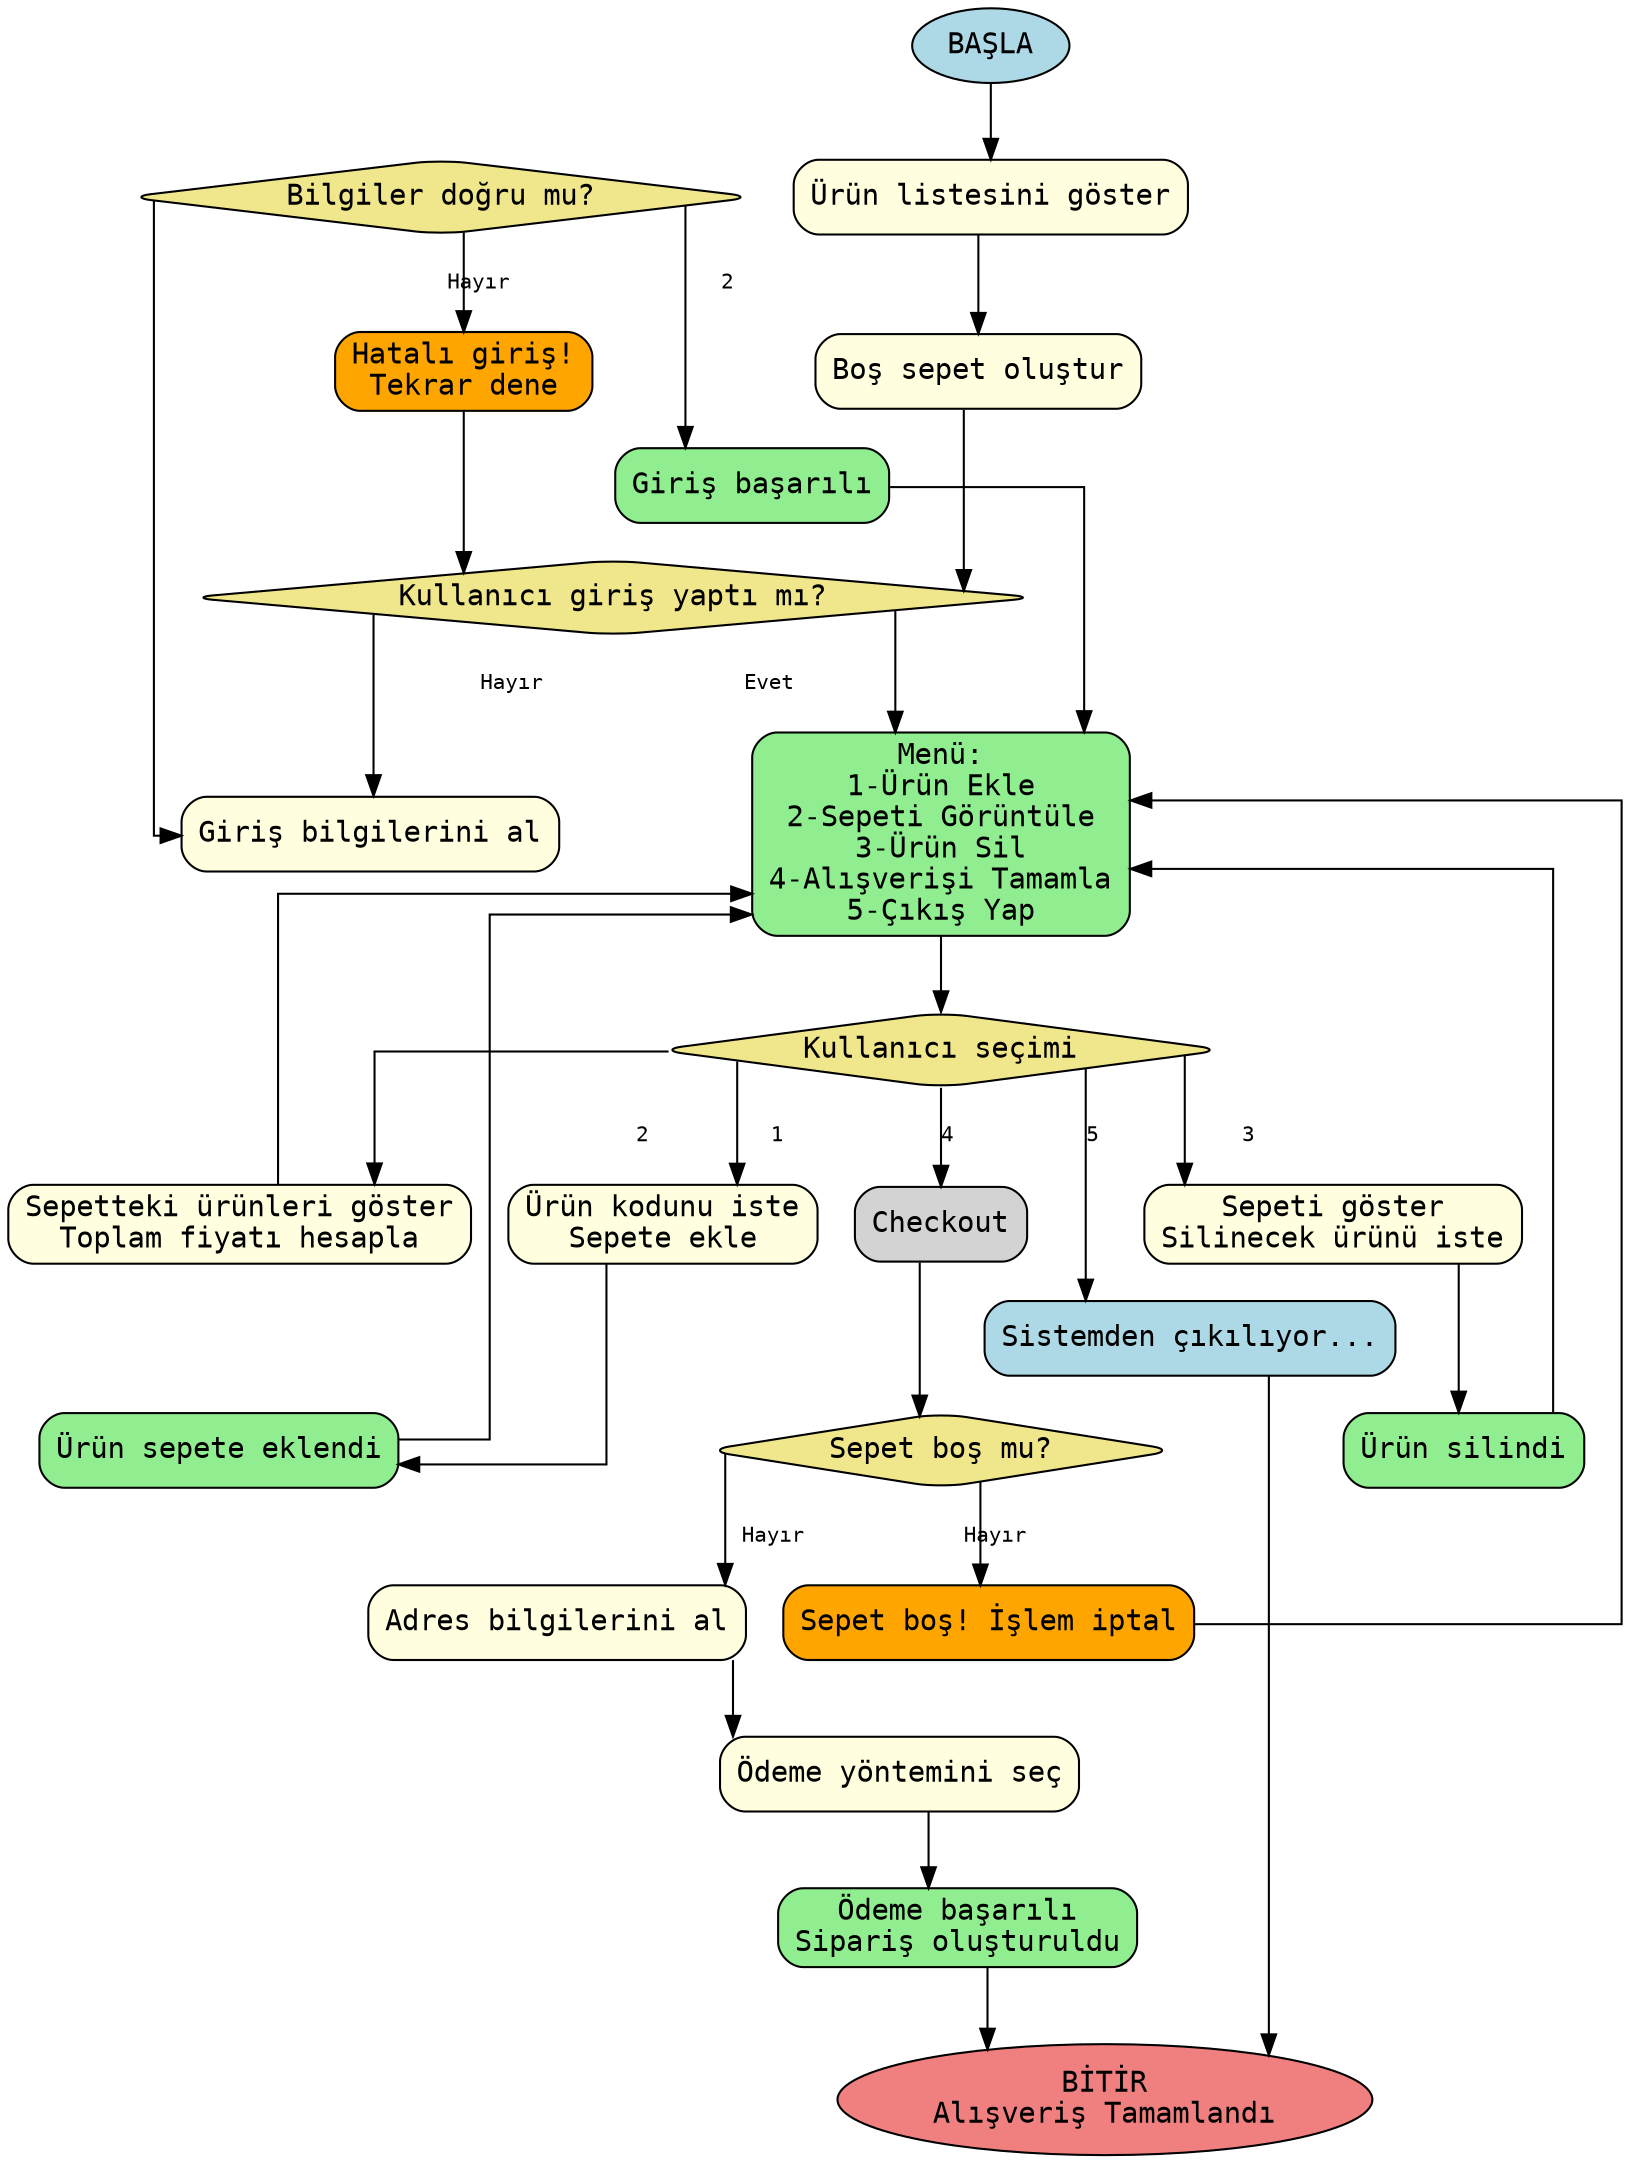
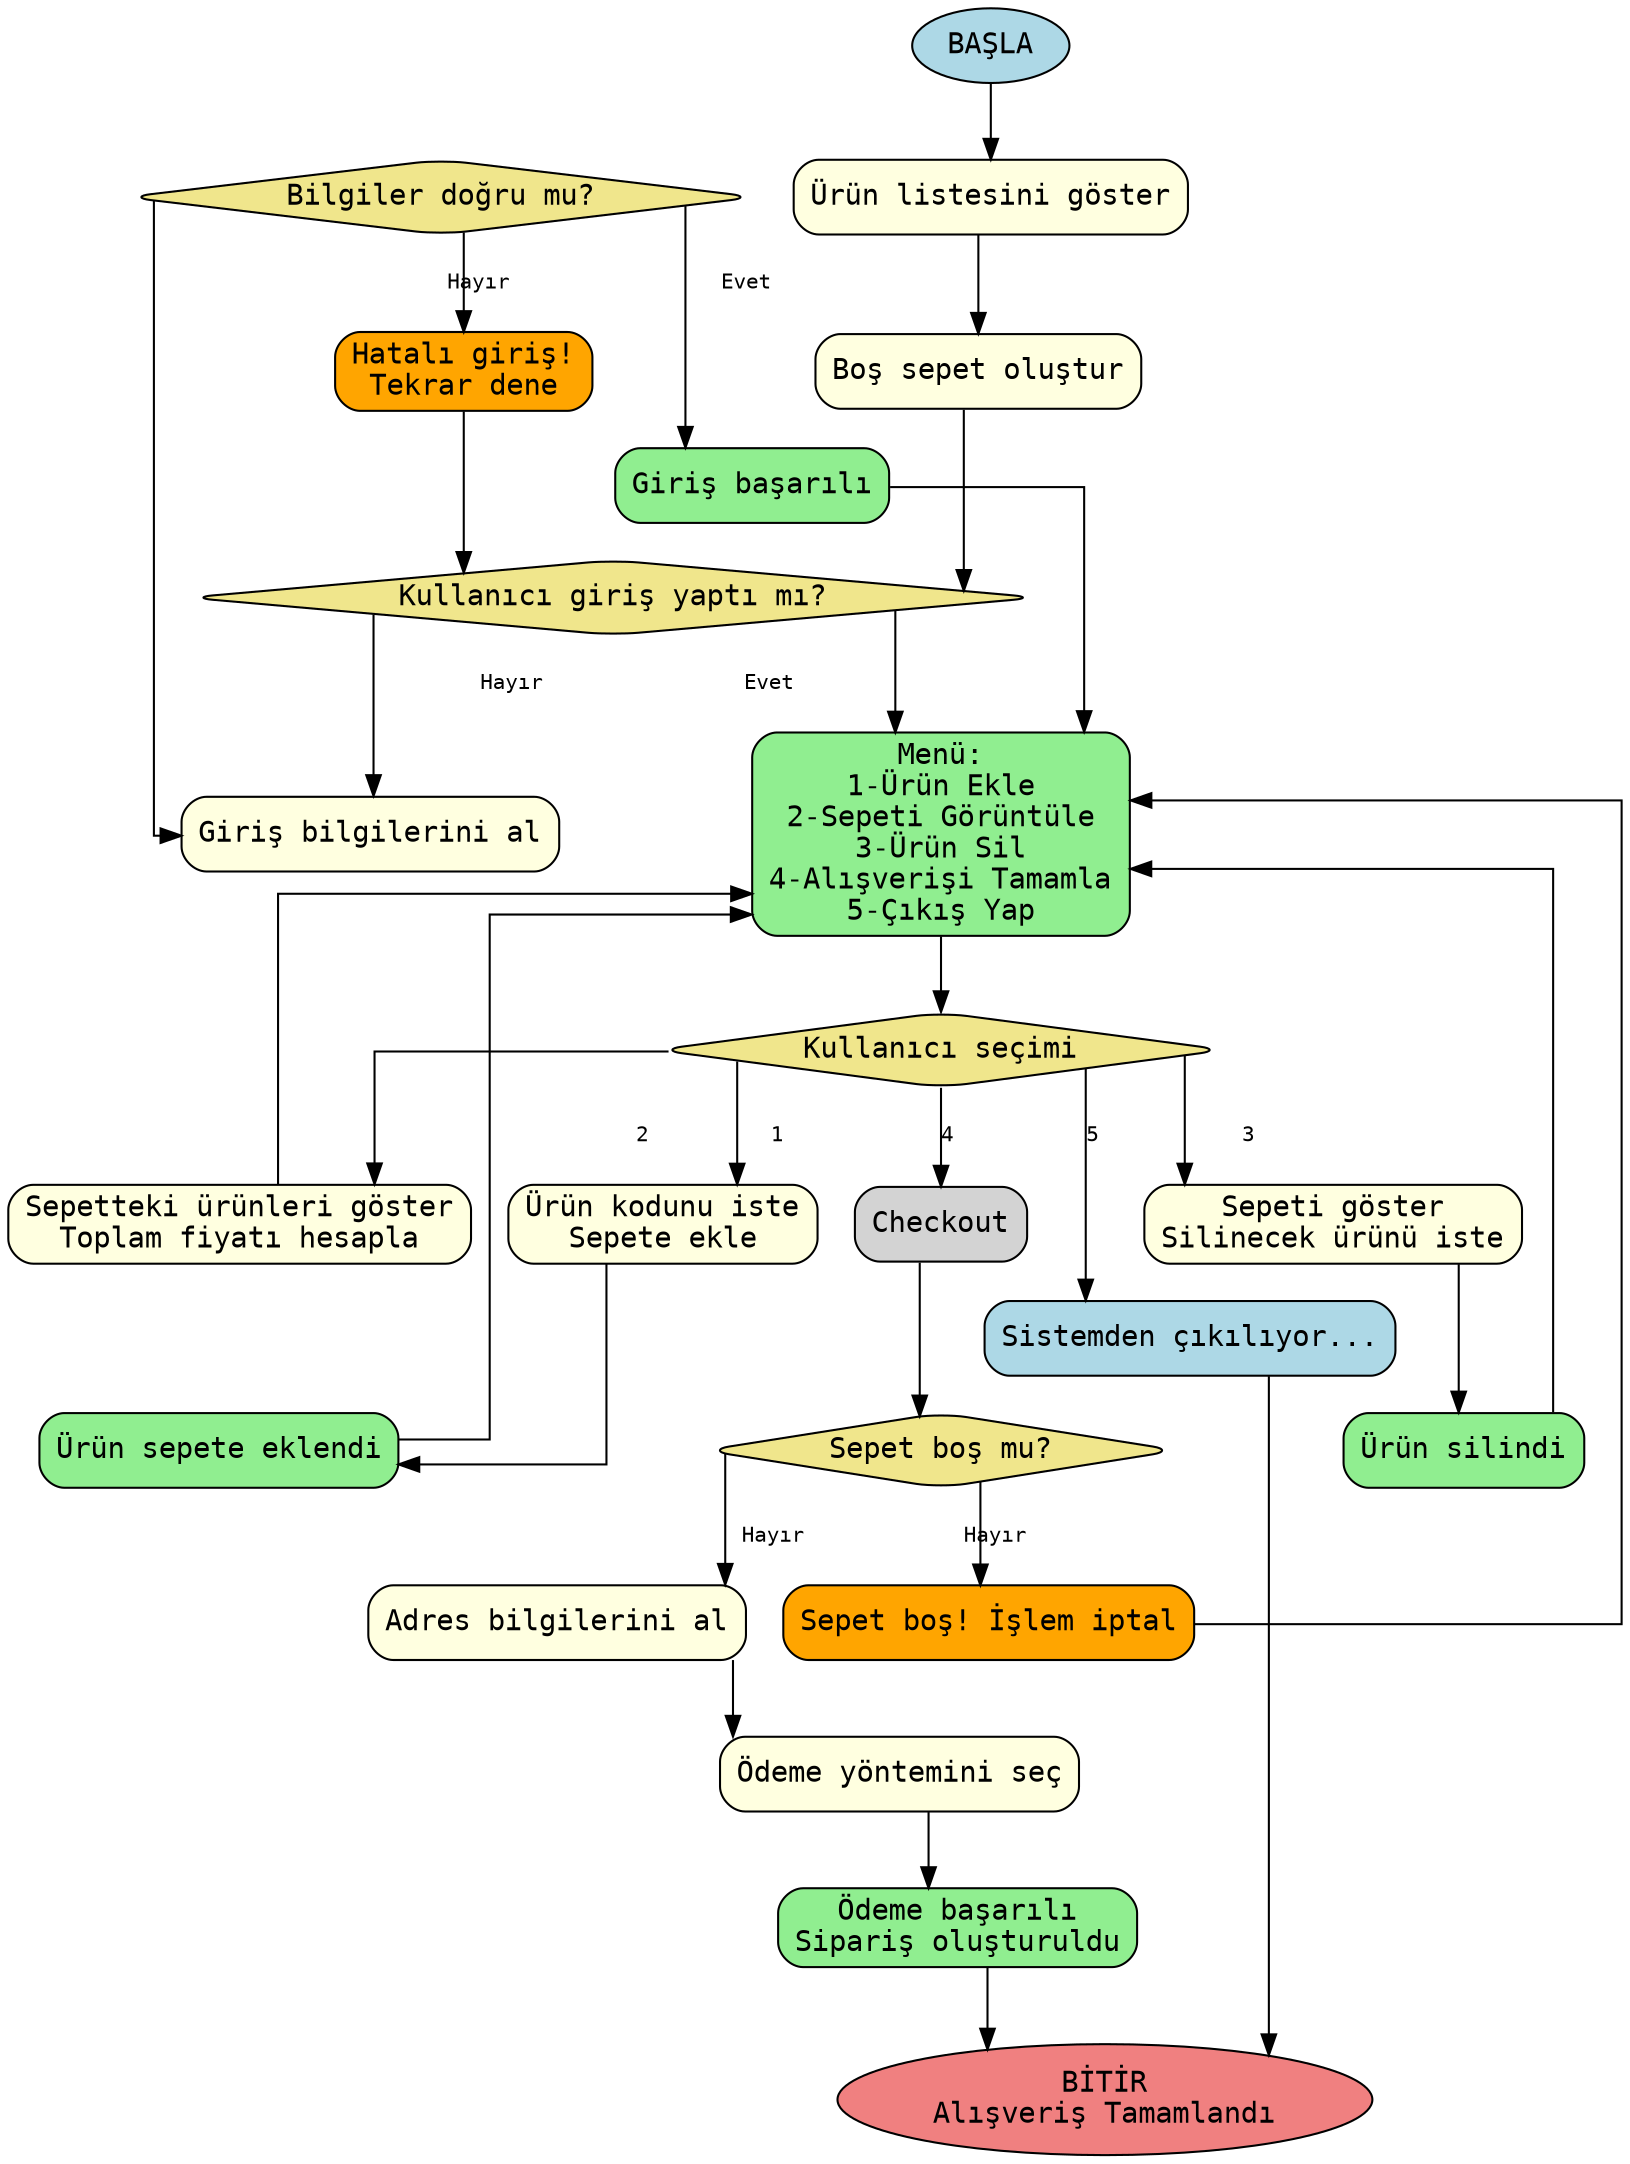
  digraph {
    fontname="DejaVu Sans Mono"
    rankdir=TB
    splines=ortho
    node [fillcolor=lightyellow fontname="DejaVu Sans Mono" shape=box style="rounded,filled"]
    edge [fontname="DejaVu Sans Mono" fontsize=10]
    n1 [fillcolor=lightblue label="BAŞLA" shape=ellipse]
    n2 [label="Ürün listesini göster"]
    n3 [label="Boş sepet oluştur"]
    n4 [fillcolor=lightcoral label="BİTİR\nAlışveriş Tamamlandı" shape=ellipse]
    n5 [fillcolor=khaki label="Kullanıcı giriş yaptı mı?" shape=diamond]
    n6 [label="Giriş bilgilerini al"]
    n7 [fillcolor=lightgreen label="Menü:\n1-Ürün Ekle\n2-Sepeti Görüntüle\n3-Ürün Sil\n4-Alışverişi Tamamla\n5-Çıkış Yap"]
    n8 [fillcolor=khaki label="Kullanıcı seçimi" shape=diamond]
    n9 [fillcolor=khaki label="Bilgiler doğru mu?" shape=diamond]
    n10 [fillcolor=orange label="Hatalı giriş!\nTekrar dene"]
    n11 [fillcolor=lightgreen label="Giriş başarılı"]
    n12 [label="Ürün kodunu iste\nSepete ekle"]
    n13 [label="Sepetteki ürünleri göster\nToplam fiyatı hesapla"]
    n14 [label="Sepeti göster\nSilinecek ürünü iste"]
    Checkout [fillcolor=""]
    n16 [fillcolor=lightblue label="Sistemden çıkılıyor..."]
    n17 [fillcolor=lightgreen label="Ürün sepete eklendi"]
    n18 [fillcolor=lightgreen label="Ürün silindi"]
    n19 [fillcolor=khaki label="Sepet boş mu?" shape=diamond]
    n20 [fillcolor=orange label="Sepet boş! İşlem iptal"]
    n21 [label="Adres bilgilerini al"]
    n22 [label="Ödeme yöntemini seç"]
    n23 [fillcolor=lightgreen label="Ödeme başarılı\nSipariş oluşturuldu"]
    n1 -> n2
    n2 -> n3
    n3 -> n5
    n5 -> n6 [label="Hayır"]
    n5 -> n7 [label=Evet]
    n7 -> n8
    n8 -> n12 [label=1]
    n8 -> n13 [label=2]
    n8 -> n14 [label=3]
    n8 -> Checkout [label=4]
    n8 -> n16 [label=5]
    n9 -> n6
    n9 -> n10 [label="Hayır"]
-   n9 -> n11 [label=2]
+   n9 -> n11 [label=Evet]
    n10 -> n5
    n11 -> n7
    n12 -> n17
    n13 -> n7
    n14 -> n18
    Checkout -> n19
    n16 -> n4
    n17 -> n7
    n18 -> n7
    n19 -> n20 [label="Hayır"]
    n19 -> n21 [label="Hayır"]
    n20 -> n7
    n21 -> n22
    n22 -> n23
    n23 -> n4
  }
